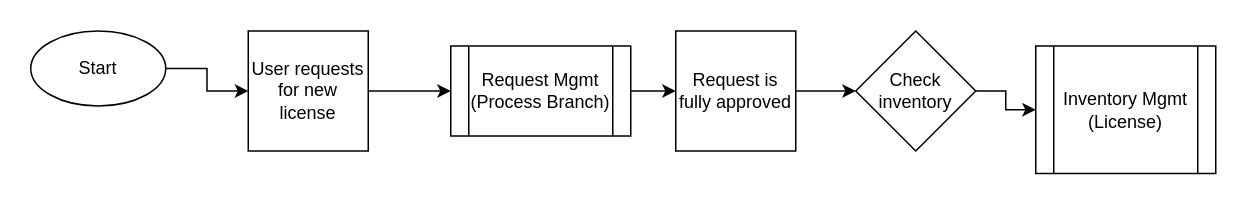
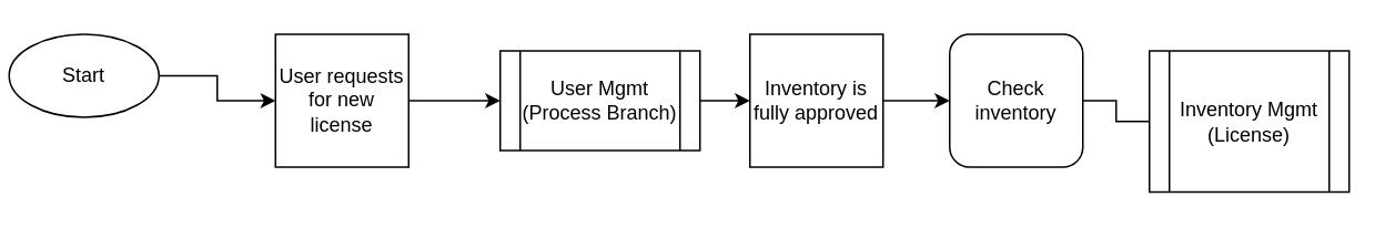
  <mxCell id="0" />
  <mxCell id="1" parent="0" />
  <mxCell id="2" value="" style="edgeStyle=orthogonalEdgeStyle;rounded=0;orthogonalLoop=1;jettySize=auto;html=1;" edge="1" parent="1" source="3" target="7"><mxGeometry relative="1" as="geometry" /></mxCell>
  <mxCell id="3" value="User requests for new license" style="whiteSpace=wrap;html=1;aspect=fixed;" vertex="1" parent="1"><mxGeometry x="165" y="20" width="80" height="80" as="geometry" /></mxCell>
  <mxCell id="4" value="" style="edgeStyle=orthogonalEdgeStyle;rounded=0;orthogonalLoop=1;jettySize=auto;html=1;" edge="1" parent="1" source="5" target="3"><mxGeometry relative="1" as="geometry" /></mxCell>
- <mxCell id="5" value="Start" style="ellipse;whiteSpace=wrap;html=1;" vertex="1" parent="1"><mxGeometry x="20" y="20" width="90" height="50" as="geometry" /></mxCell>
+ <mxCell id="5" value="Start" style="ellipse;whiteSpace=wrap;html=1;" vertex="1" parent="1"><mxGeometry x="5" y="20" width="90" height="50" as="geometry" /></mxCell>
  <mxCell id="6" value="" style="edgeStyle=orthogonalEdgeStyle;rounded=0;orthogonalLoop=1;jettySize=auto;html=1;" edge="1" parent="1" source="7" target="9"><mxGeometry relative="1" as="geometry" /></mxCell>
- <mxCell id="7" value="Request Mgmt&lt;br&gt;(Process Branch)" style="shape=process;whiteSpace=wrap;html=1;backgroundOutline=1;" vertex="1" parent="1"><mxGeometry x="300" y="30" width="120" height="60" as="geometry" /></mxCell>
+ <mxCell id="7" value="User Mgmt&lt;br&gt;(Process Branch)" style="shape=process;whiteSpace=wrap;html=1;backgroundOutline=1;" vertex="1" parent="1"><mxGeometry x="300" y="30" width="120" height="60" as="geometry" /></mxCell>
  <mxCell id="8" value="" style="edgeStyle=orthogonalEdgeStyle;rounded=0;orthogonalLoop=1;jettySize=auto;html=1;" edge="1" parent="1" source="9" target="11"><mxGeometry relative="1" as="geometry" /></mxCell>
- <mxCell id="9" value="Request is fully approved" style="whiteSpace=wrap;html=1;aspect=fixed;" vertex="1" parent="1"><mxGeometry x="450" y="20" width="80" height="80" as="geometry" /></mxCell>
- <mxCell id="10" value="" style="edgeStyle=orthogonalEdgeStyle;rounded=0;orthogonalLoop=1;jettySize=auto;html=1;" edge="1" parent="1" source="11" target="12"><mxGeometry relative="1" as="geometry" /></mxCell>
- <mxCell id="11" value="Check inventory" style="rhombus;whiteSpace=wrap;html=1;" vertex="1" parent="1"><mxGeometry x="570" y="20" width="80" height="80" as="geometry" /></mxCell>
+ <mxCell id="9" value="Inventory is fully approved" style="whiteSpace=wrap;html=1;aspect=fixed;" vertex="1" parent="1"><mxGeometry x="450" y="20" width="80" height="80" as="geometry" /></mxCell>
+ <mxCell id="10" value="" style="edgeStyle=orthogonalEdgeStyle;rounded=0;orthogonalLoop=1;jettySize=auto;html=1;endArrow=none;" edge="1" parent="1" source="11" target="12"><mxGeometry relative="1" as="geometry" /></mxCell>
+ <mxCell id="11" value="Check inventory" style="whiteSpace=wrap;html=1;rounded=1;" vertex="1" parent="1"><mxGeometry x="570" y="20" width="80" height="80" as="geometry" /></mxCell>
  <mxCell id="12" value="Inventory Mgmt&lt;br&gt;(License)" style="shape=process;whiteSpace=wrap;html=1;backgroundOutline=1;" vertex="1" parent="1"><mxGeometry x="690" y="30" width="120" height="85" as="geometry" /></mxCell>
